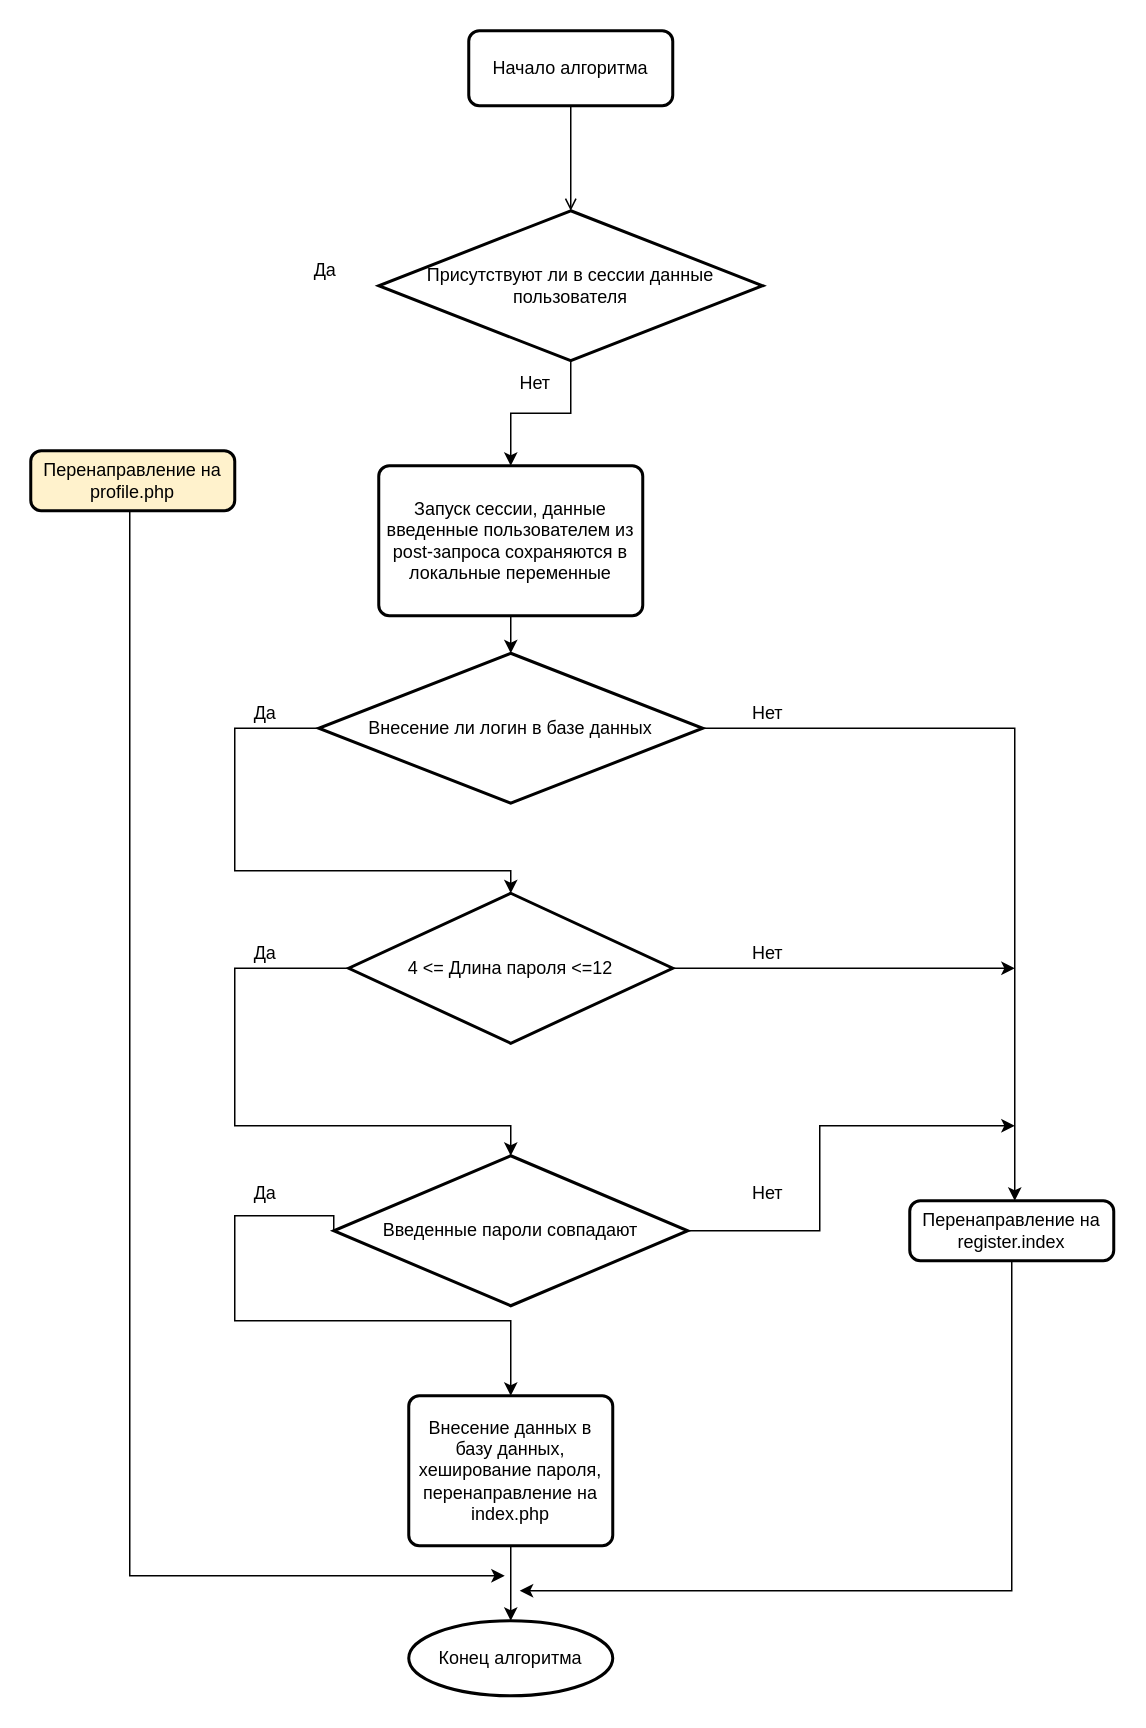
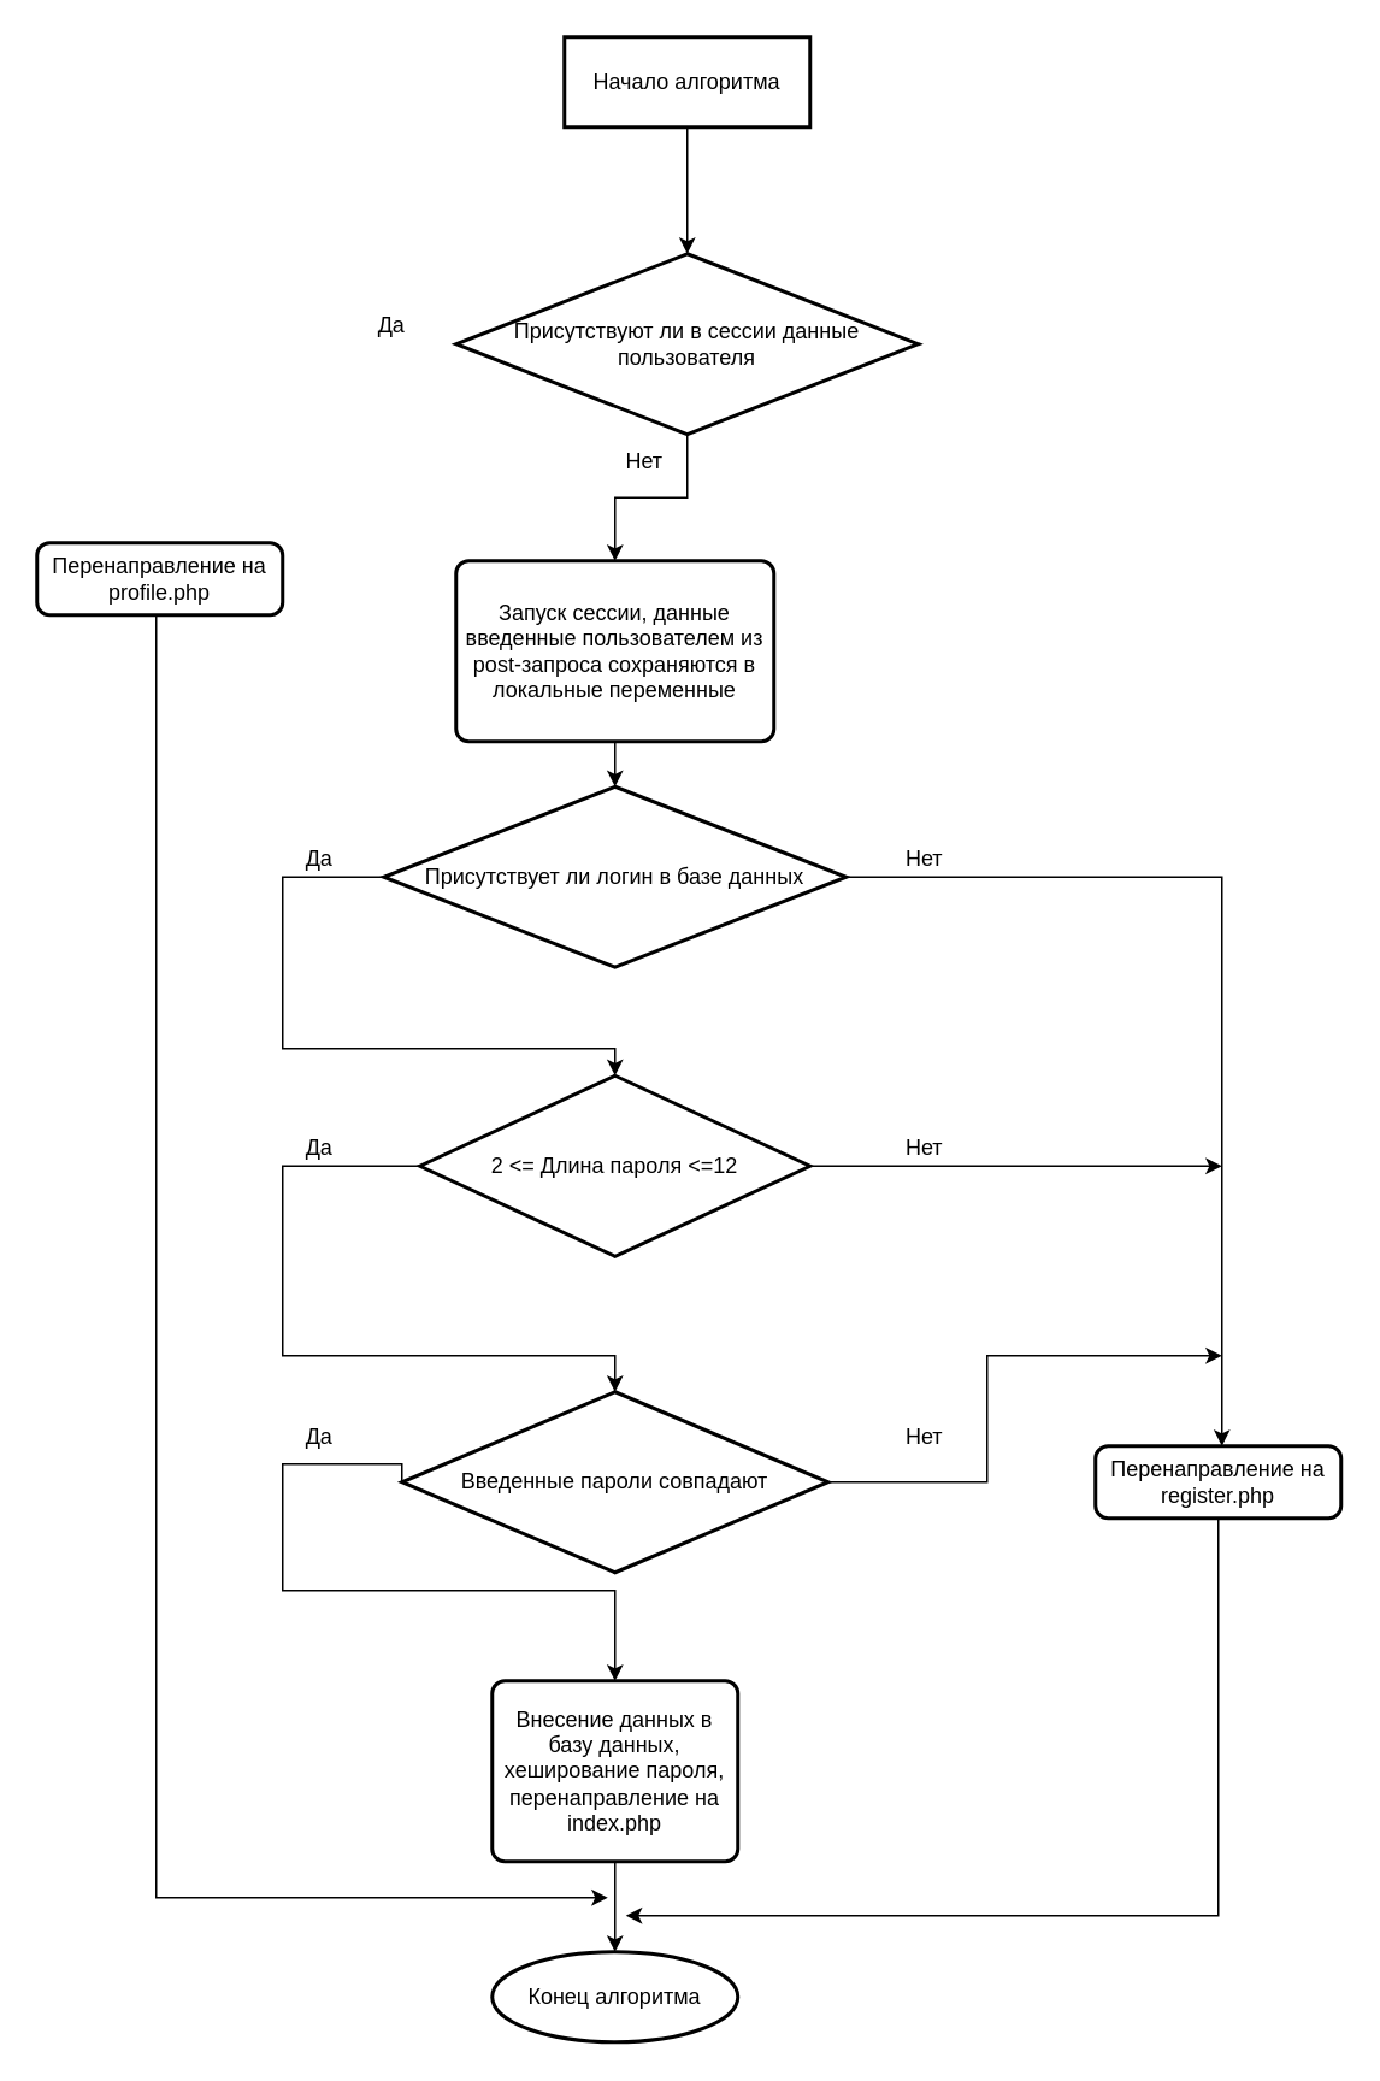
  <mxCell id="0" />
  <mxCell id="1" parent="0" />
  <mxCell id="2" value="Нет" style="text;html=1;align=center;verticalAlign=middle;resizable=0;points=[];autosize=1;strokeColor=none;fillColor=none;" vertex="1" parent="1"><mxGeometry x="491" y="460" width="40" height="30" as="geometry" /></mxCell>
  <mxCell id="3" value="Да" style="text;html=1;align=center;verticalAlign=middle;resizable=0;points=[];autosize=1;strokeColor=none;fillColor=none;" vertex="1" parent="1"><mxGeometry x="156" y="460" width="40" height="30" as="geometry" /></mxCell>
  <mxCell id="4" value="" style="edgeStyle=segmentEdgeStyle;endArrow=classic;html=1;rounded=0;exitX=0;exitY=0.5;exitDx=0;exitDy=0;exitPerimeter=0;entryX=0.5;entryY=0;entryDx=0;entryDy=0;entryPerimeter=0;" edge="1" parent="1" source="19" target="18"><mxGeometry width="50" height="50" relative="1" as="geometry"><mxPoint x="209" y="495" as="sourcePoint" /><mxPoint x="340" y="600" as="targetPoint" /><Array as="points"><mxPoint x="156" y="485" /><mxPoint x="156" y="580" /><mxPoint x="340" y="580" /></Array></mxGeometry></mxCell>
  <mxCell id="5" value="" style="edgeStyle=elbowEdgeStyle;elbow=horizontal;endArrow=classic;html=1;rounded=0;exitX=1;exitY=0.5;exitDx=0;exitDy=0;exitPerimeter=0;" edge="1" parent="1" source="19"><mxGeometry width="50" height="50" relative="1" as="geometry"><mxPoint x="471" y="495" as="sourcePoint" /><mxPoint x="676" y="800" as="targetPoint" /><Array as="points"><mxPoint x="676" y="650" /></Array></mxGeometry></mxCell>
  <mxCell id="6" value="" style="edgeStyle=elbowEdgeStyle;elbow=horizontal;endArrow=classic;html=1;rounded=0;exitX=1;exitY=0.5;exitDx=0;exitDy=0;exitPerimeter=0;" edge="1" parent="1" source="18"><mxGeometry width="50" height="50" relative="1" as="geometry"><mxPoint x="471" y="655" as="sourcePoint" /><mxPoint x="676" y="645" as="targetPoint" /><Array as="points" /></mxGeometry></mxCell>
  <mxCell id="7" value="Нет" style="text;html=1;align=center;verticalAlign=middle;resizable=0;points=[];autosize=1;strokeColor=none;fillColor=none;" vertex="1" parent="1"><mxGeometry x="491" y="620" width="40" height="30" as="geometry" /></mxCell>
  <mxCell id="8" value="Да" style="text;html=1;align=center;verticalAlign=middle;resizable=0;points=[];autosize=1;strokeColor=none;fillColor=none;" vertex="1" parent="1"><mxGeometry x="156" y="620" width="40" height="30" as="geometry" /></mxCell>
  <mxCell id="9" value="" style="edgeStyle=segmentEdgeStyle;endArrow=classic;html=1;rounded=0;exitX=0;exitY=0.5;exitDx=0;exitDy=0;exitPerimeter=0;entryX=0.5;entryY=0;entryDx=0;entryDy=0;entryPerimeter=0;" edge="1" parent="1" source="18" target="17"><mxGeometry width="50" height="50" relative="1" as="geometry"><mxPoint x="209" y="655" as="sourcePoint" /><mxPoint x="340" y="760" as="targetPoint" /><Array as="points"><mxPoint x="156" y="645" /><mxPoint x="156" y="750" /><mxPoint x="340" y="750" /></Array></mxGeometry></mxCell>
  <mxCell id="10" value="" style="endArrow=classic;html=1;rounded=0;exitX=0.5;exitY=1;exitDx=0;exitDy=0;entryX=0.5;entryY=0;entryDx=0;entryDy=0;entryPerimeter=0;" edge="1" parent="1" source="20" target="19"><mxGeometry width="50" height="50" relative="1" as="geometry"><mxPoint x="340" y="410" as="sourcePoint" /><mxPoint x="340" y="440" as="targetPoint" /></mxGeometry></mxCell>
  <mxCell id="11" value="Да" style="text;html=1;align=center;verticalAlign=middle;resizable=0;points=[];autosize=1;strokeColor=none;fillColor=none;" vertex="1" parent="1"><mxGeometry x="156" y="780" width="40" height="30" as="geometry" /></mxCell>
  <mxCell id="12" value="" style="edgeStyle=segmentEdgeStyle;endArrow=classic;html=1;rounded=0;exitX=0;exitY=0.5;exitDx=0;exitDy=0;entryX=0.5;entryY=0;entryDx=0;entryDy=0;exitPerimeter=0;" edge="1" parent="1" source="17" target="16"><mxGeometry width="50" height="50" relative="1" as="geometry"><mxPoint x="209" y="815" as="sourcePoint" /><mxPoint x="340" y="920" as="targetPoint" /><Array as="points"><mxPoint x="156" y="810" /><mxPoint x="156" y="880" /><mxPoint x="340" y="880" /></Array></mxGeometry></mxCell>
  <mxCell id="13" value="" style="edgeStyle=elbowEdgeStyle;elbow=horizontal;endArrow=classic;html=1;rounded=0;exitX=1;exitY=0.5;exitDx=0;exitDy=0;exitPerimeter=0;" edge="1" parent="1" source="17"><mxGeometry width="50" height="50" relative="1" as="geometry"><mxPoint x="471" y="815" as="sourcePoint" /><mxPoint x="676" y="750" as="targetPoint" /><Array as="points"><mxPoint x="546" y="820" /></Array></mxGeometry></mxCell>
  <mxCell id="14" value="Нет" style="text;html=1;align=center;verticalAlign=middle;resizable=0;points=[];autosize=1;strokeColor=none;fillColor=none;" vertex="1" parent="1"><mxGeometry x="491" y="780" width="40" height="30" as="geometry" /></mxCell>
  <mxCell id="15" style="edgeStyle=orthogonalEdgeStyle;rounded=0;orthogonalLoop=1;jettySize=auto;html=1;exitX=0.5;exitY=1;exitDx=0;exitDy=0;entryX=0.5;entryY=0;entryDx=0;entryDy=0;" edge="1" parent="1" source="16" target="23"><mxGeometry relative="1" as="geometry" /></mxCell>
  <mxCell id="16" value="Внесение данных в базу данных, хеширование пароля, перенаправление на index.php" style="rounded=1;whiteSpace=wrap;html=1;absoluteArcSize=1;arcSize=14;strokeWidth=2;" vertex="1" parent="1"><mxGeometry x="272" y="930" width="136" height="100" as="geometry" /></mxCell>
  <mxCell id="17" value="Введенные пароли совпадают" style="strokeWidth=2;html=1;shape=mxgraph.flowchart.decision;whiteSpace=wrap;" vertex="1" parent="1"><mxGeometry x="222" y="770" width="236" height="100" as="geometry" /></mxCell>
- <mxCell id="18" value="4 &amp;lt;= Длина пароля &amp;lt;=12" style="strokeWidth=2;html=1;shape=mxgraph.flowchart.decision;whiteSpace=wrap;" vertex="1" parent="1"><mxGeometry x="232" y="595" width="216" height="100" as="geometry" /></mxCell>
- <mxCell id="19" value="Внесение ли логин в базе данных" style="strokeWidth=2;html=1;shape=mxgraph.flowchart.decision;whiteSpace=wrap;" vertex="1" parent="1"><mxGeometry x="212" y="435" width="256" height="100" as="geometry" /></mxCell>
+ <mxCell id="18" value="2 &amp;lt;= Длина пароля &amp;lt;=12" style="strokeWidth=2;html=1;shape=mxgraph.flowchart.decision;whiteSpace=wrap;" vertex="1" parent="1"><mxGeometry x="232" y="595" width="216" height="100" as="geometry" /></mxCell>
+ <mxCell id="19" value="Присутствует ли логин в базе данных" style="strokeWidth=2;html=1;shape=mxgraph.flowchart.decision;whiteSpace=wrap;" vertex="1" parent="1"><mxGeometry x="212" y="435" width="256" height="100" as="geometry" /></mxCell>
  <mxCell id="20" value="Запуск сессии, данные введенные пользователем из post-запроса сохраняются в локальные переменные" style="rounded=1;whiteSpace=wrap;html=1;absoluteArcSize=1;arcSize=14;strokeWidth=2;" vertex="1" parent="1"><mxGeometry x="252" y="310" width="176" height="100" as="geometry" /></mxCell>
- <mxCell id="21" value="" style="edgeStyle=orthogonalEdgeStyle;rounded=0;orthogonalLoop=1;jettySize=auto;html=1;endArrow=open;" edge="1" parent="1" source="22" target="27"><mxGeometry relative="1" as="geometry" /></mxCell>
- <mxCell id="22" value="Начало алгоритма" style="rounded=1;whiteSpace=wrap;html=1;absoluteArcSize=1;arcSize=14;strokeWidth=2;" vertex="1" parent="1"><mxGeometry x="312" y="20" width="136" height="50" as="geometry" /></mxCell>
+ <mxCell id="21" value="" style="edgeStyle=orthogonalEdgeStyle;rounded=0;orthogonalLoop=1;jettySize=auto;html=1;" edge="1" parent="1" source="22" target="27"><mxGeometry relative="1" as="geometry" /></mxCell>
+ <mxCell id="22" value="Начало алгоритма" style="whiteSpace=wrap;html=1;absoluteArcSize=1;arcSize=14;strokeWidth=2;rounded=0;" vertex="1" parent="1"><mxGeometry x="312" y="20" width="136" height="50" as="geometry" /></mxCell>
  <mxCell id="23" value="Конец алгоритма" style="ellipse;whiteSpace=wrap;html=1;absoluteArcSize=1;arcSize=14;strokeWidth=2;" vertex="1" parent="1"><mxGeometry x="272" y="1080" width="136" height="50" as="geometry" /></mxCell>
  <mxCell id="24" style="edgeStyle=orthogonalEdgeStyle;rounded=0;orthogonalLoop=1;jettySize=auto;html=1;" edge="1" parent="1" source="25"><mxGeometry relative="1" as="geometry"><mxPoint x="346" y="1060" as="targetPoint" /><Array as="points"><mxPoint x="674" y="1060" /></Array></mxGeometry></mxCell>
- <mxCell id="25" value="Перенаправление на register.index" style="rounded=1;whiteSpace=wrap;html=1;absoluteArcSize=1;arcSize=14;strokeWidth=2;" vertex="1" parent="1"><mxGeometry x="606" y="800" width="136" height="40" as="geometry" /></mxCell>
+ <mxCell id="25" value="Перенаправление на register.php" style="rounded=1;whiteSpace=wrap;html=1;absoluteArcSize=1;arcSize=14;strokeWidth=2;" vertex="1" parent="1"><mxGeometry x="606" y="800" width="136" height="40" as="geometry" /></mxCell>
  <mxCell id="26" style="edgeStyle=orthogonalEdgeStyle;rounded=0;orthogonalLoop=1;jettySize=auto;html=1;exitX=0.5;exitY=1;exitDx=0;exitDy=0;exitPerimeter=0;entryX=0.5;entryY=0;entryDx=0;entryDy=0;" edge="1" parent="1" source="27" target="20"><mxGeometry relative="1" as="geometry" /></mxCell>
  <mxCell id="27" value="Присутствуют ли в сессии данные пользователя" style="strokeWidth=2;html=1;shape=mxgraph.flowchart.decision;whiteSpace=wrap;" vertex="1" parent="1"><mxGeometry x="252" y="140" width="256" height="100" as="geometry" /></mxCell>
- <mxCell id="28" value="Перенаправление на profile.php" style="rounded=1;whiteSpace=wrap;html=1;absoluteArcSize=1;arcSize=14;strokeWidth=2;fillColor=#fff2cc;" vertex="1" parent="1"><mxGeometry x="20" y="300" width="136" height="40" as="geometry" /></mxCell>
+ <mxCell id="28" value="Перенаправление на profile.php" style="rounded=1;whiteSpace=wrap;html=1;absoluteArcSize=1;arcSize=14;strokeWidth=2;" vertex="1" parent="1"><mxGeometry x="20" y="300" width="136" height="40" as="geometry" /></mxCell>
  <mxCell id="29" value="Нет" style="text;html=1;align=center;verticalAlign=middle;resizable=0;points=[];autosize=1;strokeColor=none;fillColor=none;" vertex="1" parent="1"><mxGeometry x="336" y="240" width="40" height="30" as="geometry" /></mxCell>
  <mxCell id="30" value="Да" style="text;html=1;align=center;verticalAlign=middle;resizable=0;points=[];autosize=1;strokeColor=none;fillColor=none;" vertex="1" parent="1"><mxGeometry x="196" y="165" width="40" height="30" as="geometry" /></mxCell>
  <mxCell id="31" value="" style="edgeStyle=elbowEdgeStyle;elbow=horizontal;endArrow=classic;html=1;rounded=0;exitX=0.5;exitY=1;exitDx=0;exitDy=0;" edge="1" parent="1" source="28"><mxGeometry width="50" height="50" relative="1" as="geometry"><mxPoint x="206" y="700" as="sourcePoint" /><mxPoint x="336" y="1050" as="targetPoint" /><Array as="points"><mxPoint x="86" y="520" /></Array></mxGeometry></mxCell>
